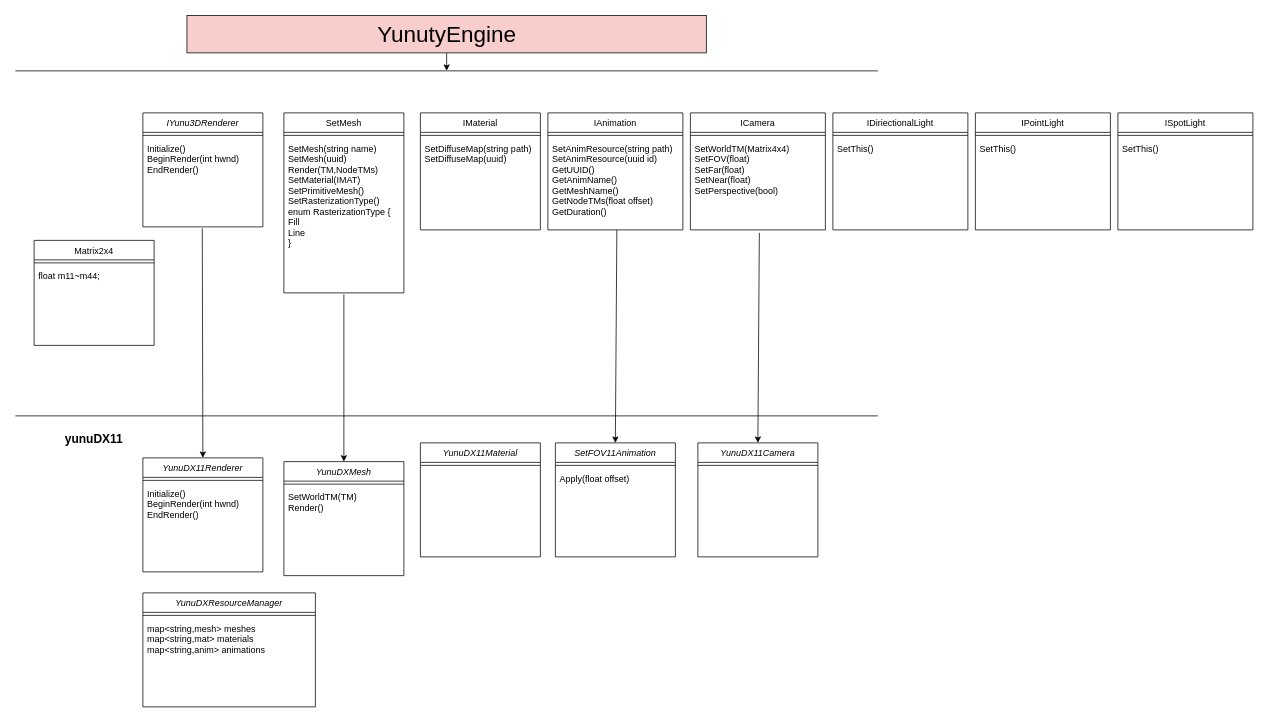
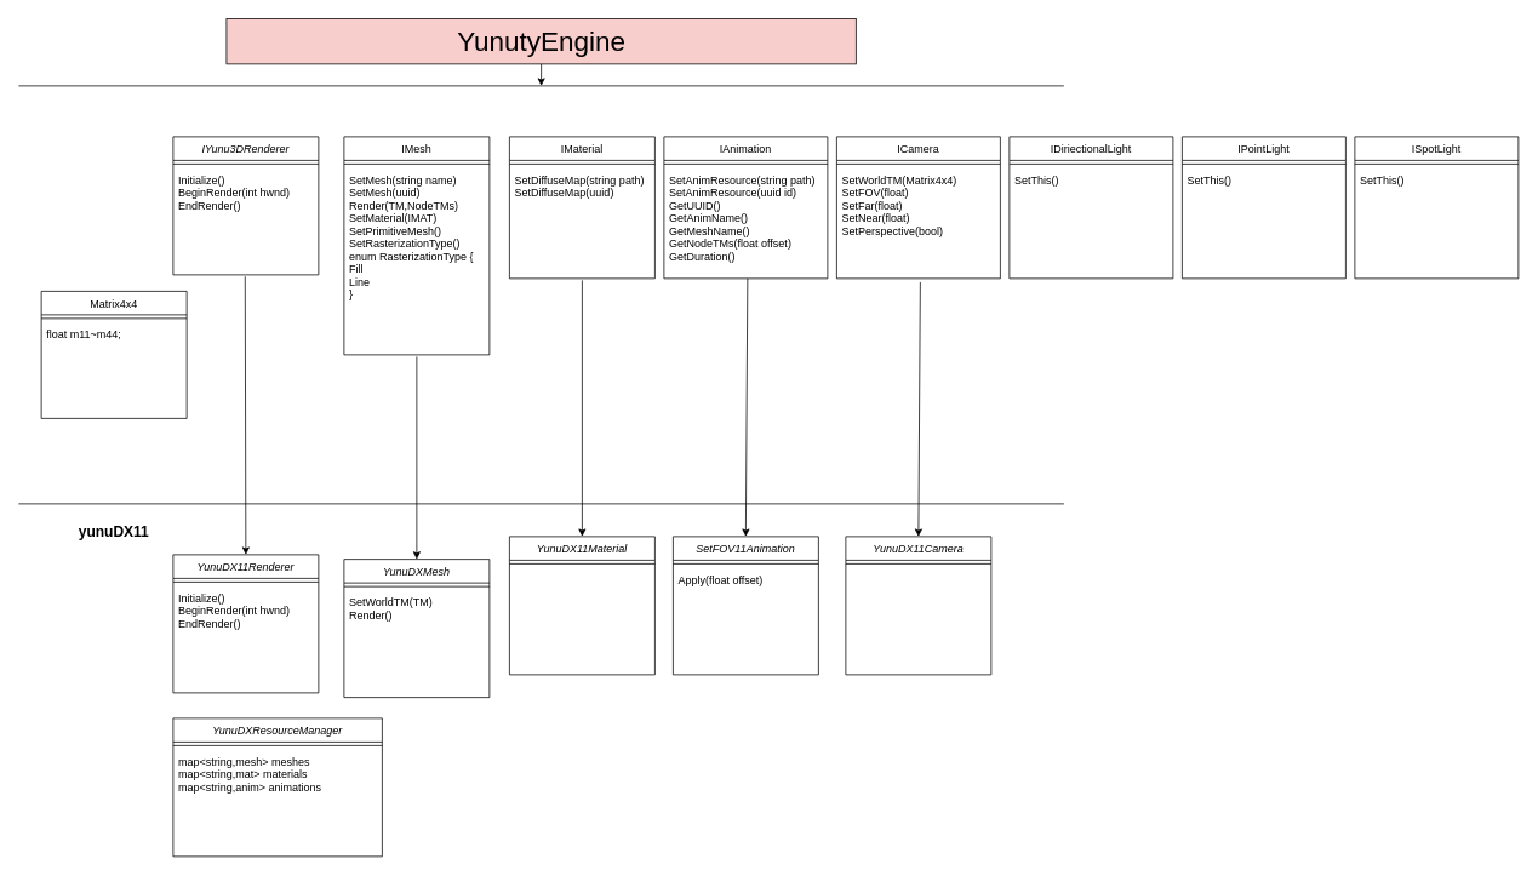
  <mxCell id="0" />
  <mxCell id="1" parent="0" />
  <mxCell id="2" value="IYunu3DRenderer" style="swimlane;fontStyle=2;align=center;verticalAlign=top;childLayout=stackLayout;horizontal=1;startSize=26;horizontalStack=0;resizeParent=1;resizeLast=0;collapsible=1;marginBottom=0;rounded=0;shadow=0;strokeWidth=1;" parent="1" vertex="1"><mxGeometry x="190" y="150" width="160" height="152" as="geometry"><mxRectangle x="230" y="140" width="160" height="26" as="alternateBounds" /></mxGeometry></mxCell>
  <mxCell id="3" value="" style="line;html=1;strokeWidth=1;align=left;verticalAlign=middle;spacingTop=-1;spacingLeft=3;spacingRight=3;rotatable=0;labelPosition=right;points=[];portConstraint=eastwest;" parent="2" vertex="1"><mxGeometry y="26" width="160" height="8" as="geometry" /></mxCell>
  <mxCell id="4" value="Initialize()&#10;BeginRender(int hwnd)&#10;EndRender()" style="text;align=left;verticalAlign=top;spacingLeft=4;spacingRight=4;overflow=hidden;rotatable=0;points=[[0,0.5],[1,0.5]];portConstraint=eastwest;" parent="2" vertex="1"><mxGeometry y="34" width="160" height="118" as="geometry" /></mxCell>
- <mxCell id="5" value="SetMesh" style="swimlane;fontStyle=0;align=center;verticalAlign=top;childLayout=stackLayout;horizontal=1;startSize=26;horizontalStack=0;resizeParent=1;resizeLast=0;collapsible=1;marginBottom=0;rounded=0;shadow=0;strokeWidth=1;" parent="1" vertex="1"><mxGeometry x="378" y="150" width="160" height="240" as="geometry"><mxRectangle x="550" y="140" width="160" height="26" as="alternateBounds" /></mxGeometry></mxCell>
+ <mxCell id="5" value="IMesh" style="swimlane;fontStyle=0;align=center;verticalAlign=top;childLayout=stackLayout;horizontal=1;startSize=26;horizontalStack=0;resizeParent=1;resizeLast=0;collapsible=1;marginBottom=0;rounded=0;shadow=0;strokeWidth=1;" parent="1" vertex="1"><mxGeometry x="378" y="150" width="160" height="240" as="geometry"><mxRectangle x="550" y="140" width="160" height="26" as="alternateBounds" /></mxGeometry></mxCell>
  <mxCell id="6" value="" style="line;html=1;strokeWidth=1;align=left;verticalAlign=middle;spacingTop=-1;spacingLeft=3;spacingRight=3;rotatable=0;labelPosition=right;points=[];portConstraint=eastwest;" parent="5" vertex="1"><mxGeometry y="26" width="160" height="8" as="geometry" /></mxCell>
  <mxCell id="7" value="SetMesh(string name)&#10;SetMesh(uuid)&#10;Render(TM,NodeTMs)&#10;SetMaterial(IMAT)&#10;SetPrimitiveMesh()&#10;SetRasterizationType()&#10;enum RasterizationType {&#10;Fill&#10;Line&#10;}" style="text;align=left;verticalAlign=top;spacingLeft=4;spacingRight=4;overflow=hidden;rotatable=0;points=[[0,0.5],[1,0.5]];portConstraint=eastwest;" parent="5" vertex="1"><mxGeometry y="34" width="160" height="206" as="geometry" /></mxCell>
  <mxCell id="8" value="" style="line;strokeWidth=1;fillColor=none;align=left;verticalAlign=middle;spacingTop=-1;spacingLeft=3;spacingRight=3;rotatable=0;labelPosition=right;points=[];portConstraint=eastwest;strokeColor=inherit;" parent="1" vertex="1"><mxGeometry x="20" y="90" width="1150" height="8" as="geometry" /></mxCell>
  <mxCell id="9" value="&lt;font style=&quot;font-size: 30px;&quot;&gt;YunutyEngine&lt;/font&gt;" style="html=1;fillColor=#f8cecc;" parent="1" vertex="1"><mxGeometry x="248.75" y="20" width="692.5" height="50" as="geometry" /></mxCell>
  <mxCell id="10" value="" style="endArrow=classic;html=1;rounded=0;fontSize=80;exitX=0.5;exitY=1;exitDx=0;exitDy=0;entryX=0.5;entryY=0.491;entryDx=0;entryDy=0;entryPerimeter=0;" parent="1" source="9" target="8" edge="1"><mxGeometry width="50" height="50" relative="1" as="geometry"><mxPoint x="550" y="60" as="sourcePoint" /><mxPoint x="690" y="80" as="targetPoint" /></mxGeometry></mxCell>
  <mxCell id="11" value="" style="line;strokeWidth=1;fillColor=none;align=left;verticalAlign=middle;spacingTop=-1;spacingLeft=3;spacingRight=3;rotatable=0;labelPosition=right;points=[];portConstraint=eastwest;strokeColor=inherit;" parent="1" vertex="1"><mxGeometry x="20" y="550" width="1150" height="8" as="geometry" /></mxCell>
  <mxCell id="12" value="IMaterial" style="swimlane;fontStyle=0;align=center;verticalAlign=top;childLayout=stackLayout;horizontal=1;startSize=26;horizontalStack=0;resizeParent=1;resizeLast=0;collapsible=1;marginBottom=0;rounded=0;shadow=0;strokeWidth=1;" parent="1" vertex="1"><mxGeometry x="560" y="150" width="160" height="156" as="geometry"><mxRectangle x="550" y="140" width="160" height="26" as="alternateBounds" /></mxGeometry></mxCell>
  <mxCell id="13" value="" style="line;html=1;strokeWidth=1;align=left;verticalAlign=middle;spacingTop=-1;spacingLeft=3;spacingRight=3;rotatable=0;labelPosition=right;points=[];portConstraint=eastwest;" parent="12" vertex="1"><mxGeometry y="26" width="160" height="8" as="geometry" /></mxCell>
  <mxCell id="14" value="SetDiffuseMap(string path)&#10;SetDiffuseMap(uuid)" style="text;align=left;verticalAlign=top;spacingLeft=4;spacingRight=4;overflow=hidden;rotatable=0;points=[[0,0.5],[1,0.5]];portConstraint=eastwest;" parent="12" vertex="1"><mxGeometry y="34" width="160" height="122" as="geometry" /></mxCell>
  <mxCell id="15" value="IAnimation" style="swimlane;fontStyle=0;align=center;verticalAlign=top;childLayout=stackLayout;horizontal=1;startSize=26;horizontalStack=0;resizeParent=1;resizeLast=0;collapsible=1;marginBottom=0;rounded=0;shadow=0;strokeWidth=1;" parent="1" vertex="1"><mxGeometry x="730" y="150" width="180" height="156" as="geometry"><mxRectangle x="550" y="140" width="160" height="26" as="alternateBounds" /></mxGeometry></mxCell>
  <mxCell id="16" value="" style="line;html=1;strokeWidth=1;align=left;verticalAlign=middle;spacingTop=-1;spacingLeft=3;spacingRight=3;rotatable=0;labelPosition=right;points=[];portConstraint=eastwest;" parent="15" vertex="1"><mxGeometry y="26" width="180" height="8" as="geometry" /></mxCell>
  <mxCell id="17" value="SetAnimResource(string path)&#10;SetAnimResource(uuid id)&#10;GetUUID()&#10;GetAnimName()&#10;GetMeshName()&#10;GetNodeTMs(float offset)&#10;GetDuration()" style="text;align=left;verticalAlign=top;spacingLeft=4;spacingRight=4;overflow=hidden;rotatable=0;points=[[0,0.5],[1,0.5]];portConstraint=eastwest;" parent="15" vertex="1"><mxGeometry y="34" width="180" height="122" as="geometry" /></mxCell>
- <mxCell id="18" value="Matrix2x4" style="swimlane;fontStyle=0;align=center;verticalAlign=top;childLayout=stackLayout;horizontal=1;startSize=26;horizontalStack=0;resizeParent=1;resizeLast=0;collapsible=1;marginBottom=0;rounded=0;shadow=0;strokeWidth=1;" parent="1" vertex="1"><mxGeometry x="45" y="320" width="160" height="140" as="geometry"><mxRectangle x="550" y="140" width="160" height="26" as="alternateBounds" /></mxGeometry></mxCell>
+ <mxCell id="18" value="Matrix4x4" style="swimlane;fontStyle=0;align=center;verticalAlign=top;childLayout=stackLayout;horizontal=1;startSize=26;horizontalStack=0;resizeParent=1;resizeLast=0;collapsible=1;marginBottom=0;rounded=0;shadow=0;strokeWidth=1;" parent="1" vertex="1"><mxGeometry x="45" y="320" width="160" height="140" as="geometry"><mxRectangle x="550" y="140" width="160" height="26" as="alternateBounds" /></mxGeometry></mxCell>
  <mxCell id="19" value="" style="line;html=1;strokeWidth=1;align=left;verticalAlign=middle;spacingTop=-1;spacingLeft=3;spacingRight=3;rotatable=0;labelPosition=right;points=[];portConstraint=eastwest;" parent="18" vertex="1"><mxGeometry y="26" width="160" height="8" as="geometry" /></mxCell>
  <mxCell id="20" value="float m11~m44;" style="text;align=left;verticalAlign=top;spacingLeft=4;spacingRight=4;overflow=hidden;rotatable=0;points=[[0,0.5],[1,0.5]];portConstraint=eastwest;" parent="18" vertex="1"><mxGeometry y="34" width="160" height="106" as="geometry" /></mxCell>
  <mxCell id="21" value="ICamera" style="swimlane;fontStyle=0;align=center;verticalAlign=top;childLayout=stackLayout;horizontal=1;startSize=26;horizontalStack=0;resizeParent=1;resizeLast=0;collapsible=1;marginBottom=0;rounded=0;shadow=0;strokeWidth=1;" parent="1" vertex="1"><mxGeometry x="920" y="150" width="180" height="156" as="geometry"><mxRectangle x="550" y="140" width="160" height="26" as="alternateBounds" /></mxGeometry></mxCell>
  <mxCell id="22" value="" style="line;html=1;strokeWidth=1;align=left;verticalAlign=middle;spacingTop=-1;spacingLeft=3;spacingRight=3;rotatable=0;labelPosition=right;points=[];portConstraint=eastwest;" parent="21" vertex="1"><mxGeometry y="26" width="180" height="8" as="geometry" /></mxCell>
  <mxCell id="23" value="SetWorldTM(Matrix4x4)&#10;SetFOV(float)&#10;SetFar(float)&#10;SetNear(float)&#10;SetPerspective(bool)" style="text;align=left;verticalAlign=top;spacingLeft=4;spacingRight=4;overflow=hidden;rotatable=0;points=[[0,0.5],[1,0.5]];portConstraint=eastwest;" parent="21" vertex="1"><mxGeometry y="34" width="180" height="122" as="geometry" /></mxCell>
  <mxCell id="24" value="IPointLight" style="swimlane;fontStyle=0;align=center;verticalAlign=top;childLayout=stackLayout;horizontal=1;startSize=26;horizontalStack=0;resizeParent=1;resizeLast=0;collapsible=1;marginBottom=0;rounded=0;shadow=0;strokeWidth=1;" parent="1" vertex="1"><mxGeometry x="1300" y="150" width="180" height="156" as="geometry"><mxRectangle x="550" y="140" width="160" height="26" as="alternateBounds" /></mxGeometry></mxCell>
  <mxCell id="25" value="" style="line;html=1;strokeWidth=1;align=left;verticalAlign=middle;spacingTop=-1;spacingLeft=3;spacingRight=3;rotatable=0;labelPosition=right;points=[];portConstraint=eastwest;" parent="24" vertex="1"><mxGeometry y="26" width="180" height="8" as="geometry" /></mxCell>
  <mxCell id="26" value="SetThis()" style="text;align=left;verticalAlign=top;spacingLeft=4;spacingRight=4;overflow=hidden;rotatable=0;points=[[0,0.5],[1,0.5]];portConstraint=eastwest;" parent="24" vertex="1"><mxGeometry y="34" width="180" height="122" as="geometry" /></mxCell>
  <mxCell id="27" value="IDiriectionalLight" style="swimlane;fontStyle=0;align=center;verticalAlign=top;childLayout=stackLayout;horizontal=1;startSize=26;horizontalStack=0;resizeParent=1;resizeLast=0;collapsible=1;marginBottom=0;rounded=0;shadow=0;strokeWidth=1;" parent="1" vertex="1"><mxGeometry x="1110" y="150" width="180" height="156" as="geometry"><mxRectangle x="550" y="140" width="160" height="26" as="alternateBounds" /></mxGeometry></mxCell>
  <mxCell id="28" value="" style="line;html=1;strokeWidth=1;align=left;verticalAlign=middle;spacingTop=-1;spacingLeft=3;spacingRight=3;rotatable=0;labelPosition=right;points=[];portConstraint=eastwest;" parent="27" vertex="1"><mxGeometry y="26" width="180" height="8" as="geometry" /></mxCell>
  <mxCell id="29" value="SetThis()" style="text;align=left;verticalAlign=top;spacingLeft=4;spacingRight=4;overflow=hidden;rotatable=0;points=[[0,0.5],[1,0.5]];portConstraint=eastwest;" parent="27" vertex="1"><mxGeometry y="34" width="180" height="122" as="geometry" /></mxCell>
  <mxCell id="30" value="ISpotLight" style="swimlane;fontStyle=0;align=center;verticalAlign=top;childLayout=stackLayout;horizontal=1;startSize=26;horizontalStack=0;resizeParent=1;resizeLast=0;collapsible=1;marginBottom=0;rounded=0;shadow=0;strokeWidth=1;" parent="1" vertex="1"><mxGeometry x="1490" y="150" width="180" height="156" as="geometry"><mxRectangle x="550" y="140" width="160" height="26" as="alternateBounds" /></mxGeometry></mxCell>
  <mxCell id="31" value="" style="line;html=1;strokeWidth=1;align=left;verticalAlign=middle;spacingTop=-1;spacingLeft=3;spacingRight=3;rotatable=0;labelPosition=right;points=[];portConstraint=eastwest;" parent="30" vertex="1"><mxGeometry y="26" width="180" height="8" as="geometry" /></mxCell>
  <mxCell id="32" value="SetThis()" style="text;align=left;verticalAlign=top;spacingLeft=4;spacingRight=4;overflow=hidden;rotatable=0;points=[[0,0.5],[1,0.5]];portConstraint=eastwest;" parent="30" vertex="1"><mxGeometry y="34" width="180" height="122" as="geometry" /></mxCell>
  <mxCell id="33" value="" style="endArrow=classic;html=1;rounded=0;fontSize=80;exitX=0.495;exitY=1.016;exitDx=0;exitDy=0;exitPerimeter=0;" parent="1" source="4" edge="1"><mxGeometry width="50" height="50" relative="1" as="geometry"><mxPoint x="605" y="568" as="sourcePoint" /><mxPoint x="270" y="610" as="targetPoint" /></mxGeometry></mxCell>
  <mxCell id="34" value="YunuDX11Renderer" style="swimlane;fontStyle=2;align=center;verticalAlign=top;childLayout=stackLayout;horizontal=1;startSize=26;horizontalStack=0;resizeParent=1;resizeLast=0;collapsible=1;marginBottom=0;rounded=0;shadow=0;strokeWidth=1;" parent="1" vertex="1"><mxGeometry x="190" y="610" width="160" height="152" as="geometry"><mxRectangle x="230" y="140" width="160" height="26" as="alternateBounds" /></mxGeometry></mxCell>
  <mxCell id="35" value="" style="line;html=1;strokeWidth=1;align=left;verticalAlign=middle;spacingTop=-1;spacingLeft=3;spacingRight=3;rotatable=0;labelPosition=right;points=[];portConstraint=eastwest;" parent="34" vertex="1"><mxGeometry y="26" width="160" height="8" as="geometry" /></mxCell>
  <mxCell id="36" value="Initialize()&#10;BeginRender(int hwnd)&#10;EndRender()" style="text;align=left;verticalAlign=top;spacingLeft=4;spacingRight=4;overflow=hidden;rotatable=0;points=[[0,0.5],[1,0.5]];portConstraint=eastwest;" parent="34" vertex="1"><mxGeometry y="34" width="160" height="118" as="geometry" /></mxCell>
  <mxCell id="37" value="YunuDXMesh" style="swimlane;fontStyle=2;align=center;verticalAlign=top;childLayout=stackLayout;horizontal=1;startSize=26;horizontalStack=0;resizeParent=1;resizeLast=0;collapsible=1;marginBottom=0;rounded=0;shadow=0;strokeWidth=1;" parent="1" vertex="1"><mxGeometry x="378" y="615" width="160" height="152" as="geometry"><mxRectangle x="230" y="140" width="160" height="26" as="alternateBounds" /></mxGeometry></mxCell>
  <mxCell id="38" value="" style="line;html=1;strokeWidth=1;align=left;verticalAlign=middle;spacingTop=-1;spacingLeft=3;spacingRight=3;rotatable=0;labelPosition=right;points=[];portConstraint=eastwest;" parent="37" vertex="1"><mxGeometry y="26" width="160" height="8" as="geometry" /></mxCell>
  <mxCell id="39" value="SetWorldTM(TM)&#10;Render()" style="text;align=left;verticalAlign=top;spacingLeft=4;spacingRight=4;overflow=hidden;rotatable=0;points=[[0,0.5],[1,0.5]];portConstraint=eastwest;" parent="37" vertex="1"><mxGeometry y="34" width="160" height="118" as="geometry" /></mxCell>
  <mxCell id="40" value="" style="endArrow=classic;html=1;rounded=0;fontSize=80;exitX=0.5;exitY=1.01;exitDx=0;exitDy=0;exitPerimeter=0;entryX=0.5;entryY=0;entryDx=0;entryDy=0;" parent="1" source="7" target="37" edge="1"><mxGeometry width="50" height="50" relative="1" as="geometry"><mxPoint x="279.2" y="313.888" as="sourcePoint" /><mxPoint x="280" y="620" as="targetPoint" /></mxGeometry></mxCell>
  <mxCell id="41" value="YunuDX11Camera" style="swimlane;fontStyle=2;align=center;verticalAlign=top;childLayout=stackLayout;horizontal=1;startSize=26;horizontalStack=0;resizeParent=1;resizeLast=0;collapsible=1;marginBottom=0;rounded=0;shadow=0;strokeWidth=1;" parent="1" vertex="1"><mxGeometry x="930" y="590" width="160" height="152" as="geometry"><mxRectangle x="230" y="140" width="160" height="26" as="alternateBounds" /></mxGeometry></mxCell>
  <mxCell id="42" value="" style="line;html=1;strokeWidth=1;align=left;verticalAlign=middle;spacingTop=-1;spacingLeft=3;spacingRight=3;rotatable=0;labelPosition=right;points=[];portConstraint=eastwest;" parent="41" vertex="1"><mxGeometry y="26" width="160" height="8" as="geometry" /></mxCell>
  <mxCell id="43" value=" " style="text;align=left;verticalAlign=top;spacingLeft=4;spacingRight=4;overflow=hidden;rotatable=0;points=[[0,0.5],[1,0.5]];portConstraint=eastwest;" parent="41" vertex="1"><mxGeometry y="34" width="160" height="118" as="geometry" /></mxCell>
  <mxCell id="44" value="" style="endArrow=classic;html=1;rounded=0;fontSize=80;entryX=0.5;entryY=0;entryDx=0;entryDy=0;exitX=0.511;exitY=1.033;exitDx=0;exitDy=0;exitPerimeter=0;" parent="1" source="23" target="41" edge="1"><mxGeometry width="50" height="50" relative="1" as="geometry"><mxPoint x="1040" y="440" as="sourcePoint" /><mxPoint x="468" y="625" as="targetPoint" /></mxGeometry></mxCell>
  <mxCell id="45" value="SetFOV11Animation" style="swimlane;fontStyle=2;align=center;verticalAlign=top;childLayout=stackLayout;horizontal=1;startSize=26;horizontalStack=0;resizeParent=1;resizeLast=0;collapsible=1;marginBottom=0;rounded=0;shadow=0;strokeWidth=1;" parent="1" vertex="1"><mxGeometry x="740" y="590" width="160" height="152" as="geometry"><mxRectangle x="230" y="140" width="160" height="26" as="alternateBounds" /></mxGeometry></mxCell>
  <mxCell id="46" value="" style="line;html=1;strokeWidth=1;align=left;verticalAlign=middle;spacingTop=-1;spacingLeft=3;spacingRight=3;rotatable=0;labelPosition=right;points=[];portConstraint=eastwest;" parent="45" vertex="1"><mxGeometry y="26" width="160" height="8" as="geometry" /></mxCell>
  <mxCell id="47" value="Apply(float offset)" style="text;align=left;verticalAlign=top;spacingLeft=4;spacingRight=4;overflow=hidden;rotatable=0;points=[[0,0.5],[1,0.5]];portConstraint=eastwest;" parent="45" vertex="1"><mxGeometry y="34" width="160" height="118" as="geometry" /></mxCell>
  <mxCell id="48" value="" style="endArrow=classic;html=1;rounded=0;fontSize=80;entryX=0.5;entryY=0;entryDx=0;entryDy=0;exitX=0.511;exitY=1;exitDx=0;exitDy=0;exitPerimeter=0;" parent="1" source="17" target="45" edge="1"><mxGeometry width="50" height="50" relative="1" as="geometry"><mxPoint x="1021.98" y="320.026" as="sourcePoint" /><mxPoint x="1020" y="600" as="targetPoint" /></mxGeometry></mxCell>
  <mxCell id="49" value="YunuDX11Material" style="swimlane;fontStyle=2;align=center;verticalAlign=top;childLayout=stackLayout;horizontal=1;startSize=26;horizontalStack=0;resizeParent=1;resizeLast=0;collapsible=1;marginBottom=0;rounded=0;shadow=0;strokeWidth=1;" parent="1" vertex="1"><mxGeometry x="560" y="590" width="160" height="152" as="geometry"><mxRectangle x="230" y="140" width="160" height="26" as="alternateBounds" /></mxGeometry></mxCell>
  <mxCell id="50" value="" style="line;html=1;strokeWidth=1;align=left;verticalAlign=middle;spacingTop=-1;spacingLeft=3;spacingRight=3;rotatable=0;labelPosition=right;points=[];portConstraint=eastwest;" parent="49" vertex="1"><mxGeometry y="26" width="160" height="8" as="geometry" /></mxCell>
  <mxCell id="51" value=" " style="text;align=left;verticalAlign=top;spacingLeft=4;spacingRight=4;overflow=hidden;rotatable=0;points=[[0,0.5],[1,0.5]];portConstraint=eastwest;" parent="49" vertex="1"><mxGeometry y="34" width="160" height="118" as="geometry" /></mxCell>
+ <mxCell id="52" value="" style="endArrow=classic;html=1;rounded=0;fontSize=80;exitX=0.5;exitY=1.016;exitDx=0;exitDy=0;exitPerimeter=0;" parent="1" source="14" target="49" edge="1"><mxGeometry width="50" height="50" relative="1" as="geometry"><mxPoint x="831.98" y="316" as="sourcePoint" /><mxPoint x="830" y="600" as="targetPoint" /></mxGeometry></mxCell>
  <mxCell id="53" value="yunuDX11" style="text;align=center;fontStyle=1;verticalAlign=middle;spacingLeft=3;spacingRight=3;strokeColor=none;rotatable=0;points=[[0,0.5],[1,0.5]];portConstraint=eastwest;fontSize=16;" parent="1" vertex="1"><mxGeometry x="20" y="570" width="210" height="26" as="geometry" /></mxCell>
  <mxCell id="54" value="YunuDXResourceManager" style="swimlane;fontStyle=2;align=center;verticalAlign=top;childLayout=stackLayout;horizontal=1;startSize=26;horizontalStack=0;resizeParent=1;resizeLast=0;collapsible=1;marginBottom=0;rounded=0;shadow=0;strokeWidth=1;" parent="1" vertex="1"><mxGeometry x="190" y="790" width="230" height="152" as="geometry"><mxRectangle x="230" y="140" width="160" height="26" as="alternateBounds" /></mxGeometry></mxCell>
  <mxCell id="55" value="" style="line;html=1;strokeWidth=1;align=left;verticalAlign=middle;spacingTop=-1;spacingLeft=3;spacingRight=3;rotatable=0;labelPosition=right;points=[];portConstraint=eastwest;" parent="54" vertex="1"><mxGeometry y="26" width="230" height="8" as="geometry" /></mxCell>
  <mxCell id="56" value="map&lt;string,mesh&gt; meshes&#10;map&lt;string,mat&gt; materials&#10;map&lt;string,anim&gt; animations" style="text;align=left;verticalAlign=top;spacingLeft=4;spacingRight=4;overflow=hidden;rotatable=0;points=[[0,0.5],[1,0.5]];portConstraint=eastwest;" parent="54" vertex="1"><mxGeometry y="34" width="230" height="118" as="geometry" /></mxCell>
